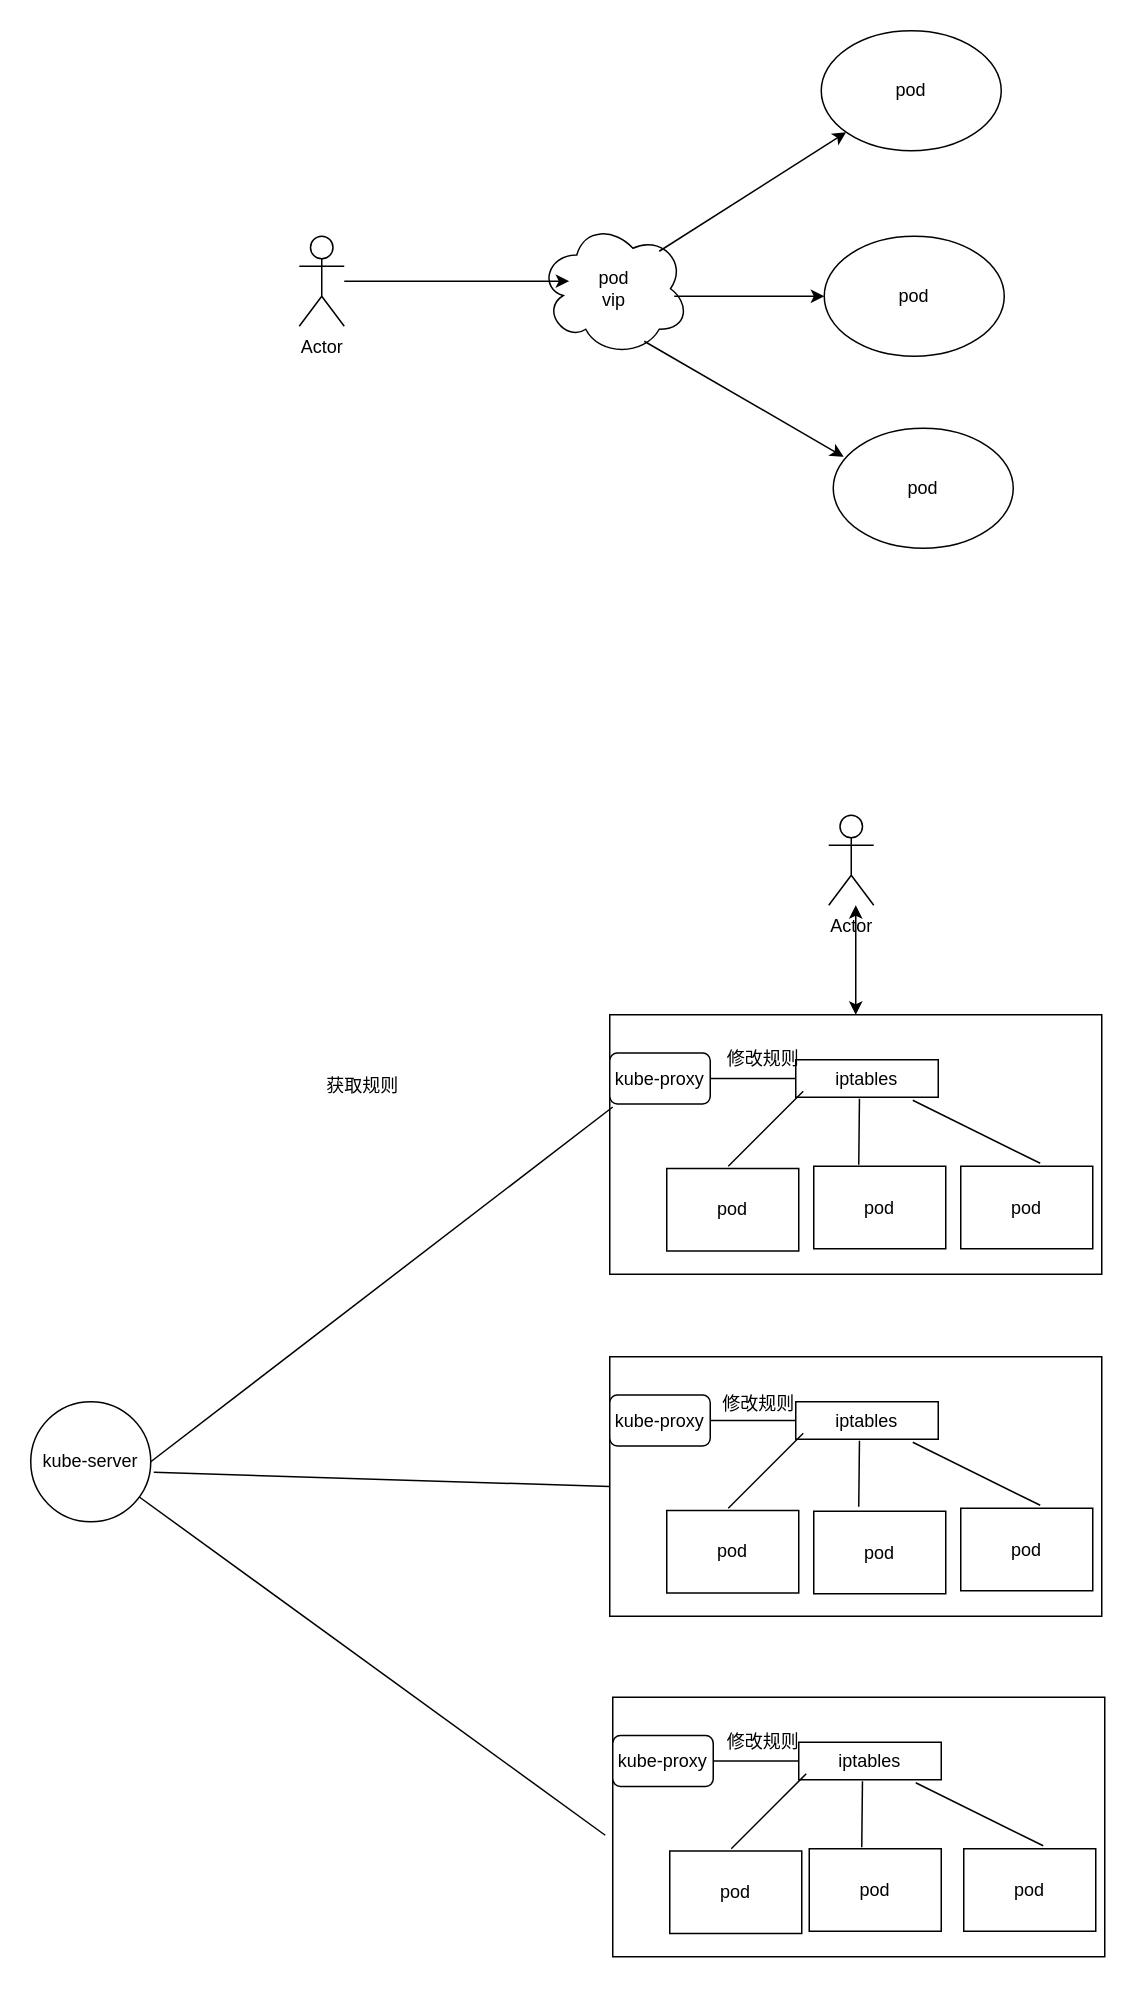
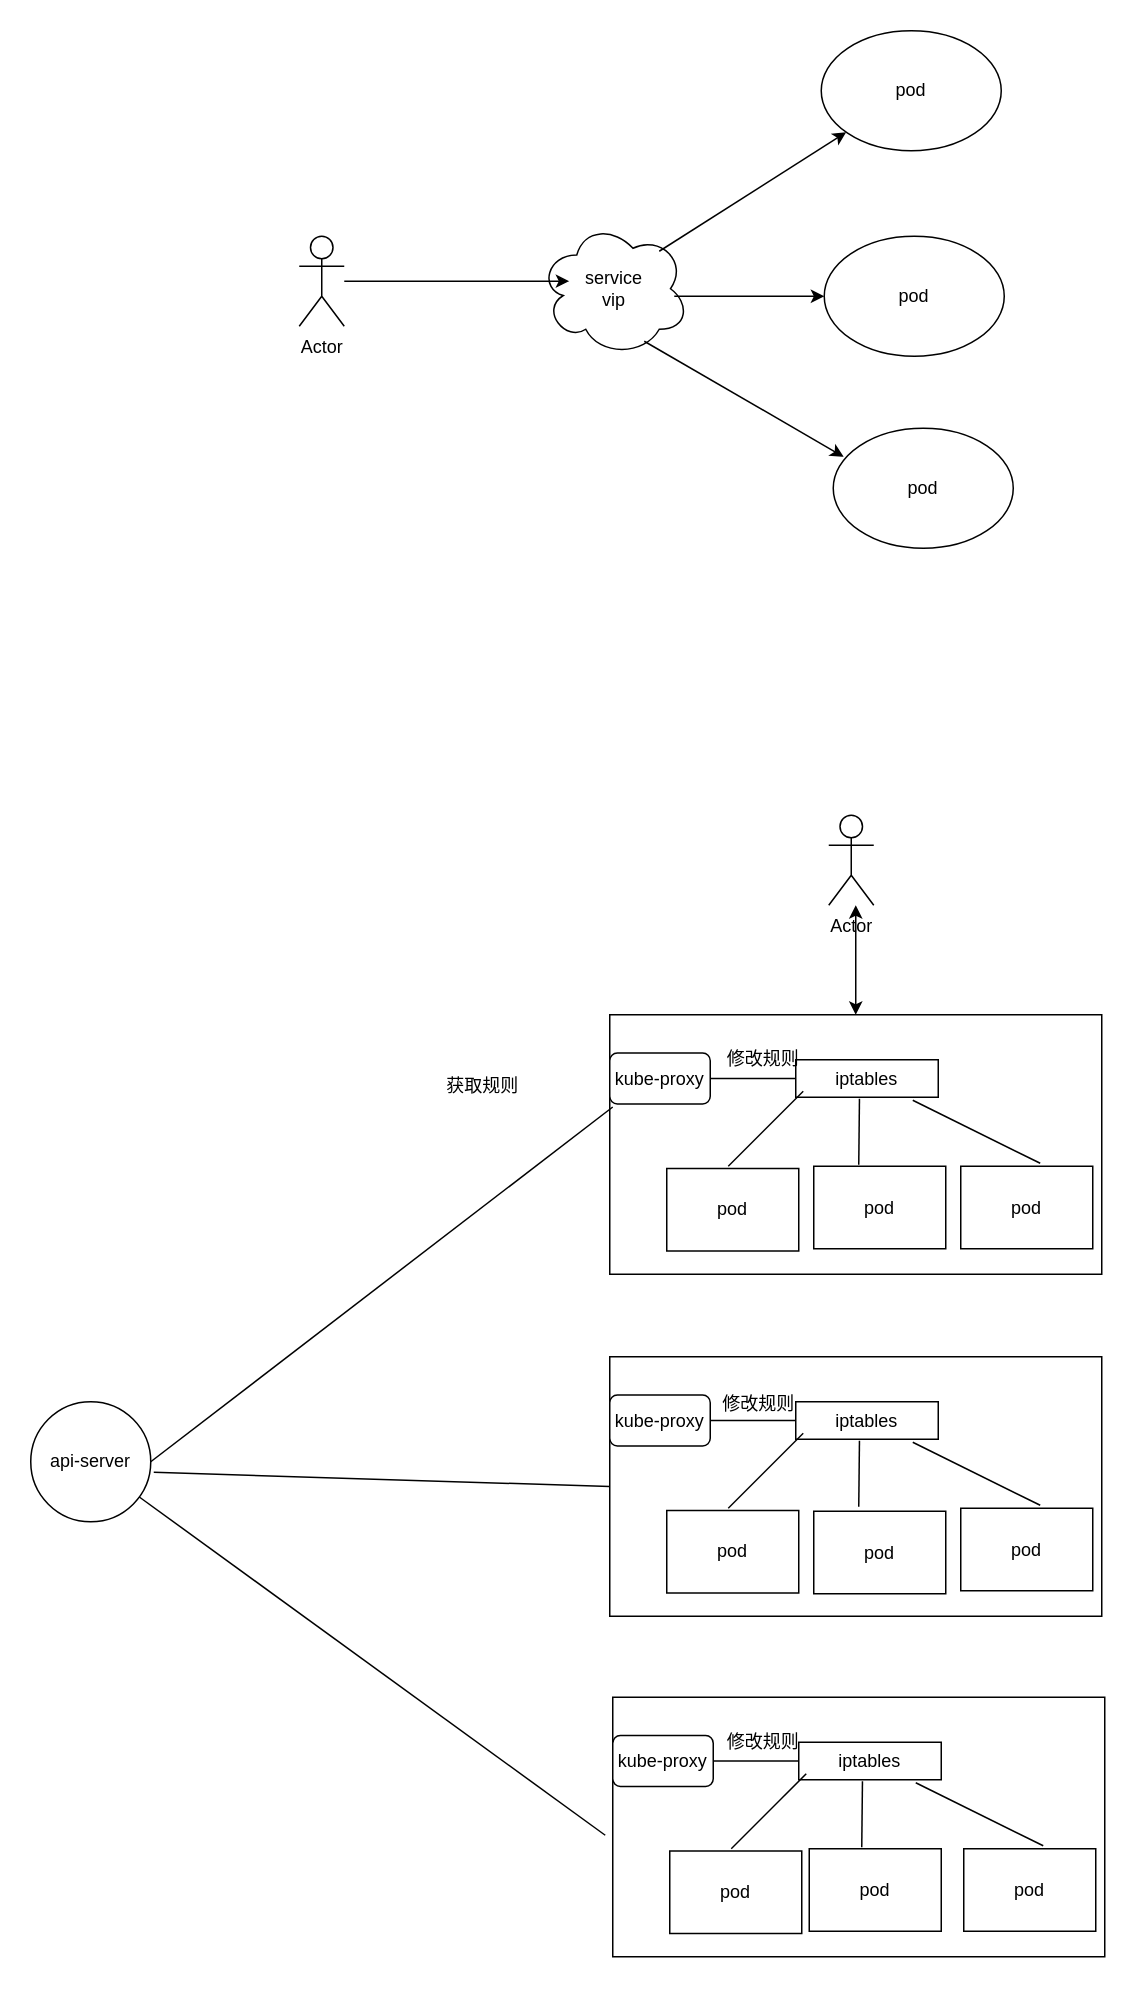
  <mxCell id="0" />
  <mxCell id="1" parent="0" />
  <mxCell id="2" value="pod" style="ellipse;whiteSpace=wrap;html=1;" parent="1" vertex="1"><mxGeometry x="547" y="20" width="120" height="80" as="geometry" /></mxCell>
  <mxCell id="3" value="pod" style="ellipse;whiteSpace=wrap;html=1;" parent="1" vertex="1"><mxGeometry x="555" y="285" width="120" height="80" as="geometry" /></mxCell>
  <mxCell id="4" value="pod" style="ellipse;whiteSpace=wrap;html=1;" parent="1" vertex="1"><mxGeometry x="549" y="157" width="120" height="80" as="geometry" /></mxCell>
- <mxCell id="5" value="pod&lt;br&gt;vip" style="ellipse;shape=cloud;whiteSpace=wrap;html=1;" parent="1" vertex="1"><mxGeometry x="359" y="147" width="100" height="90" as="geometry" /></mxCell>
+ <mxCell id="5" value="service&lt;br&gt;vip" style="ellipse;shape=cloud;whiteSpace=wrap;html=1;" parent="1" vertex="1"><mxGeometry x="359" y="147" width="100" height="90" as="geometry" /></mxCell>
  <mxCell id="6" style="edgeStyle=orthogonalEdgeStyle;orthogonalLoop=1;jettySize=auto;html=1;entryX=0.2;entryY=0.444;entryDx=0;entryDy=0;entryPerimeter=0;" parent="1" source="7" target="5" edge="1"><mxGeometry relative="1" as="geometry" /></mxCell>
  <mxCell id="7" value="Actor" style="shape=umlActor;verticalLabelPosition=bottom;verticalAlign=top;html=1;outlineConnect=0;" parent="1" vertex="1"><mxGeometry x="199" y="157" width="30" height="60" as="geometry" /></mxCell>
  <mxCell id="8" value="" style="endArrow=classic;html=1;" parent="1" target="2" edge="1"><mxGeometry width="50" height="50" relative="1" as="geometry"><mxPoint x="439" y="167" as="sourcePoint" /><mxPoint x="489" y="117" as="targetPoint" /></mxGeometry></mxCell>
  <mxCell id="9" value="" style="endArrow=classic;html=1;entryX=0.058;entryY=0.238;entryDx=0;entryDy=0;entryPerimeter=0;" parent="1" target="3" edge="1"><mxGeometry width="50" height="50" relative="1" as="geometry"><mxPoint x="429" y="227" as="sourcePoint" /><mxPoint x="561.248" y="118.09" as="targetPoint" /></mxGeometry></mxCell>
  <mxCell id="10" value="" style="endArrow=classic;html=1;entryX=0;entryY=0.5;entryDx=0;entryDy=0;" parent="1" target="4" edge="1"><mxGeometry width="50" height="50" relative="1" as="geometry"><mxPoint x="449" y="197" as="sourcePoint" /><mxPoint x="499" y="147" as="targetPoint" /></mxGeometry></mxCell>
- <mxCell id="11" value="kube-server" style="ellipse;whiteSpace=wrap;html=1;aspect=fixed;" vertex="1" parent="1"><mxGeometry x="20" y="934" width="80" height="80" as="geometry" /></mxCell>
+ <mxCell id="11" value="api-server" style="ellipse;whiteSpace=wrap;html=1;aspect=fixed;" vertex="1" parent="1"><mxGeometry x="20" y="934" width="80" height="80" as="geometry" /></mxCell>
  <mxCell id="12" value="" style="rounded=0;whiteSpace=wrap;html=1;" vertex="1" parent="1"><mxGeometry x="406" y="676" width="328" height="173" as="geometry" /></mxCell>
  <mxCell id="13" value="kube-proxy" style="rounded=1;whiteSpace=wrap;html=1;" vertex="1" parent="1"><mxGeometry x="406" y="701.5" width="67" height="34" as="geometry" /></mxCell>
  <mxCell id="14" value="pod" style="rounded=0;whiteSpace=wrap;html=1;" vertex="1" parent="1"><mxGeometry x="444" y="778.5" width="88" height="55" as="geometry" /></mxCell>
  <mxCell id="15" value="iptables" style="rounded=0;whiteSpace=wrap;html=1;" vertex="1" parent="1"><mxGeometry x="530" y="706" width="95" height="25" as="geometry" /></mxCell>
  <mxCell id="16" value="" style="endArrow=none;html=1;entryX=0.447;entryY=1.04;entryDx=0;entryDy=0;entryPerimeter=0;" edge="1" parent="1" target="15"><mxGeometry width="50" height="50" relative="1" as="geometry"><mxPoint x="572" y="776" as="sourcePoint" /><mxPoint x="603" y="745" as="targetPoint" /></mxGeometry></mxCell>
  <mxCell id="17" value="" style="endArrow=none;html=1;exitX=1;exitY=0.5;exitDx=0;exitDy=0;" edge="1" parent="1" source="13" target="15"><mxGeometry width="50" height="50" relative="1" as="geometry"><mxPoint x="477" y="738" as="sourcePoint" /><mxPoint x="527" y="688" as="targetPoint" /></mxGeometry></mxCell>
  <mxCell id="18" value="" style="endArrow=none;html=1;exitX=1;exitY=0.5;exitDx=0;exitDy=0;" edge="1" parent="1" source="11"><mxGeometry width="50" height="50" relative="1" as="geometry"><mxPoint x="358" y="787.5" as="sourcePoint" /><mxPoint x="408" y="737.5" as="targetPoint" /></mxGeometry></mxCell>
- <mxCell id="19" value="获取规则" style="text;html=1;align=center;verticalAlign=middle;resizable=0;points=[];autosize=1;" vertex="1" parent="1"><mxGeometry x="212" y="715" width="58" height="18" as="geometry" /></mxCell>
+ <mxCell id="19" value="获取规则" style="text;html=1;align=center;verticalAlign=middle;resizable=0;points=[];autosize=1;" vertex="1" parent="1"><mxGeometry x="292" y="715" width="58" height="18" as="geometry" /></mxCell>
  <mxCell id="20" value="pod" style="rounded=0;whiteSpace=wrap;html=1;" vertex="1" parent="1"><mxGeometry x="542" y="777" width="88" height="55" as="geometry" /></mxCell>
  <mxCell id="21" value="pod" style="rounded=0;whiteSpace=wrap;html=1;" vertex="1" parent="1"><mxGeometry x="640" y="777" width="88" height="55" as="geometry" /></mxCell>
  <mxCell id="22" value="" style="endArrow=none;html=1;" edge="1" parent="1"><mxGeometry width="50" height="50" relative="1" as="geometry"><mxPoint x="485" y="777" as="sourcePoint" /><mxPoint x="535" y="727" as="targetPoint" /></mxGeometry></mxCell>
  <mxCell id="23" value="" style="endArrow=none;html=1;entryX=0.602;entryY=-0.036;entryDx=0;entryDy=0;entryPerimeter=0;" edge="1" parent="1" target="21"><mxGeometry width="50" height="50" relative="1" as="geometry"><mxPoint x="608" y="733" as="sourcePoint" /><mxPoint x="689" y="766" as="targetPoint" /><Array as="points" /></mxGeometry></mxCell>
  <mxCell id="24" value="Actor" style="shape=umlActor;verticalLabelPosition=bottom;verticalAlign=top;html=1;outlineConnect=0;rounded=0;sketch=0;" vertex="1" parent="1"><mxGeometry x="552" y="543" width="30" height="60" as="geometry" /></mxCell>
  <mxCell id="25" value="" style="endArrow=classic;startArrow=classic;html=1;exitX=0.5;exitY=0;exitDx=0;exitDy=0;" edge="1" parent="1" source="12"><mxGeometry width="50" height="50" relative="1" as="geometry"><mxPoint x="520" y="653" as="sourcePoint" /><mxPoint x="570" y="603" as="targetPoint" /></mxGeometry></mxCell>
  <mxCell id="26" value="" style="rounded=0;whiteSpace=wrap;html=1;" vertex="1" parent="1"><mxGeometry x="406" y="904" width="328" height="173" as="geometry" /></mxCell>
  <mxCell id="27" value="kube-proxy" style="rounded=1;whiteSpace=wrap;html=1;" vertex="1" parent="1"><mxGeometry x="406" y="929.5" width="67" height="34" as="geometry" /></mxCell>
  <mxCell id="28" value="pod" style="rounded=0;whiteSpace=wrap;html=1;" vertex="1" parent="1"><mxGeometry x="444" y="1006.5" width="88" height="55" as="geometry" /></mxCell>
  <mxCell id="29" value="iptables" style="rounded=0;whiteSpace=wrap;html=1;" vertex="1" parent="1"><mxGeometry x="530" y="934" width="95" height="25" as="geometry" /></mxCell>
  <mxCell id="30" value="" style="endArrow=none;html=1;entryX=0.447;entryY=1.04;entryDx=0;entryDy=0;entryPerimeter=0;" edge="1" target="29" parent="1"><mxGeometry width="50" height="50" relative="1" as="geometry"><mxPoint x="572" y="1004" as="sourcePoint" /><mxPoint x="603" y="973" as="targetPoint" /></mxGeometry></mxCell>
  <mxCell id="31" value="" style="endArrow=none;html=1;exitX=1;exitY=0.5;exitDx=0;exitDy=0;" edge="1" source="27" target="29" parent="1"><mxGeometry width="50" height="50" relative="1" as="geometry"><mxPoint x="477" y="966" as="sourcePoint" /><mxPoint x="527" y="916" as="targetPoint" /></mxGeometry></mxCell>
  <mxCell id="32" value="pod" style="rounded=0;whiteSpace=wrap;html=1;" vertex="1" parent="1"><mxGeometry x="542" y="1007" width="88" height="55" as="geometry" /></mxCell>
  <mxCell id="33" value="pod" style="rounded=0;whiteSpace=wrap;html=1;" vertex="1" parent="1"><mxGeometry x="640" y="1005" width="88" height="55" as="geometry" /></mxCell>
  <mxCell id="34" value="" style="endArrow=none;html=1;" edge="1" parent="1"><mxGeometry width="50" height="50" relative="1" as="geometry"><mxPoint x="485" y="1005" as="sourcePoint" /><mxPoint x="535" y="955" as="targetPoint" /></mxGeometry></mxCell>
  <mxCell id="35" value="" style="endArrow=none;html=1;entryX=0.602;entryY=-0.036;entryDx=0;entryDy=0;entryPerimeter=0;" edge="1" target="33" parent="1"><mxGeometry width="50" height="50" relative="1" as="geometry"><mxPoint x="608" y="961" as="sourcePoint" /><mxPoint x="689" y="994" as="targetPoint" /><Array as="points" /></mxGeometry></mxCell>
  <mxCell id="36" value="" style="rounded=0;whiteSpace=wrap;html=1;" vertex="1" parent="1"><mxGeometry x="408" y="1131" width="328" height="173" as="geometry" /></mxCell>
  <mxCell id="37" value="kube-proxy" style="rounded=1;whiteSpace=wrap;html=1;" vertex="1" parent="1"><mxGeometry x="408" y="1156.5" width="67" height="34" as="geometry" /></mxCell>
  <mxCell id="38" value="pod" style="rounded=0;whiteSpace=wrap;html=1;" vertex="1" parent="1"><mxGeometry x="446" y="1233.5" width="88" height="55" as="geometry" /></mxCell>
  <mxCell id="39" value="iptables" style="rounded=0;whiteSpace=wrap;html=1;" vertex="1" parent="1"><mxGeometry x="532" y="1161" width="95" height="25" as="geometry" /></mxCell>
  <mxCell id="40" value="" style="endArrow=none;html=1;entryX=0.447;entryY=1.04;entryDx=0;entryDy=0;entryPerimeter=0;" edge="1" target="39" parent="1"><mxGeometry width="50" height="50" relative="1" as="geometry"><mxPoint x="574" y="1231" as="sourcePoint" /><mxPoint x="605" y="1200" as="targetPoint" /></mxGeometry></mxCell>
  <mxCell id="41" value="" style="endArrow=none;html=1;exitX=1;exitY=0.5;exitDx=0;exitDy=0;" edge="1" source="37" target="39" parent="1"><mxGeometry width="50" height="50" relative="1" as="geometry"><mxPoint x="479" y="1193" as="sourcePoint" /><mxPoint x="529" y="1143" as="targetPoint" /></mxGeometry></mxCell>
  <mxCell id="42" value="pod" style="rounded=0;whiteSpace=wrap;html=1;" vertex="1" parent="1"><mxGeometry x="539" y="1232" width="88" height="55" as="geometry" /></mxCell>
  <mxCell id="43" value="pod" style="rounded=0;whiteSpace=wrap;html=1;" vertex="1" parent="1"><mxGeometry x="642" y="1232" width="88" height="55" as="geometry" /></mxCell>
  <mxCell id="44" value="" style="endArrow=none;html=1;" edge="1" parent="1"><mxGeometry width="50" height="50" relative="1" as="geometry"><mxPoint x="487" y="1232" as="sourcePoint" /><mxPoint x="537" y="1182" as="targetPoint" /></mxGeometry></mxCell>
  <mxCell id="45" value="" style="endArrow=none;html=1;entryX=0.602;entryY=-0.036;entryDx=0;entryDy=0;entryPerimeter=0;" edge="1" target="43" parent="1"><mxGeometry width="50" height="50" relative="1" as="geometry"><mxPoint x="610" y="1188" as="sourcePoint" /><mxPoint x="691" y="1221" as="targetPoint" /><Array as="points" /></mxGeometry></mxCell>
  <mxCell id="46" value="" style="endArrow=none;html=1;" edge="1" parent="1" source="11"><mxGeometry width="50" height="50" relative="1" as="geometry"><mxPoint x="108" y="1025" as="sourcePoint" /><mxPoint x="403" y="1223" as="targetPoint" /></mxGeometry></mxCell>
  <mxCell id="47" value="" style="endArrow=none;html=1;entryX=0;entryY=0.5;entryDx=0;entryDy=0;" edge="1" parent="1" target="26"><mxGeometry width="50" height="50" relative="1" as="geometry"><mxPoint x="102" y="981" as="sourcePoint" /><mxPoint x="152" y="940" as="targetPoint" /></mxGeometry></mxCell>
  <mxCell id="48" value="修改规则" style="text;html=1;align=center;verticalAlign=middle;resizable=0;points=[];autosize=1;" vertex="1" parent="1"><mxGeometry x="476" y="927" width="58" height="18" as="geometry" /></mxCell>
  <mxCell id="49" value="修改规则" style="text;html=1;align=center;verticalAlign=middle;resizable=0;points=[];autosize=1;" vertex="1" parent="1"><mxGeometry x="479" y="697" width="58" height="18" as="geometry" /></mxCell>
  <mxCell id="50" value="修改规则" style="text;html=1;align=center;verticalAlign=middle;resizable=0;points=[];autosize=1;" vertex="1" parent="1"><mxGeometry x="479" y="1152" width="58" height="18" as="geometry" /></mxCell>
